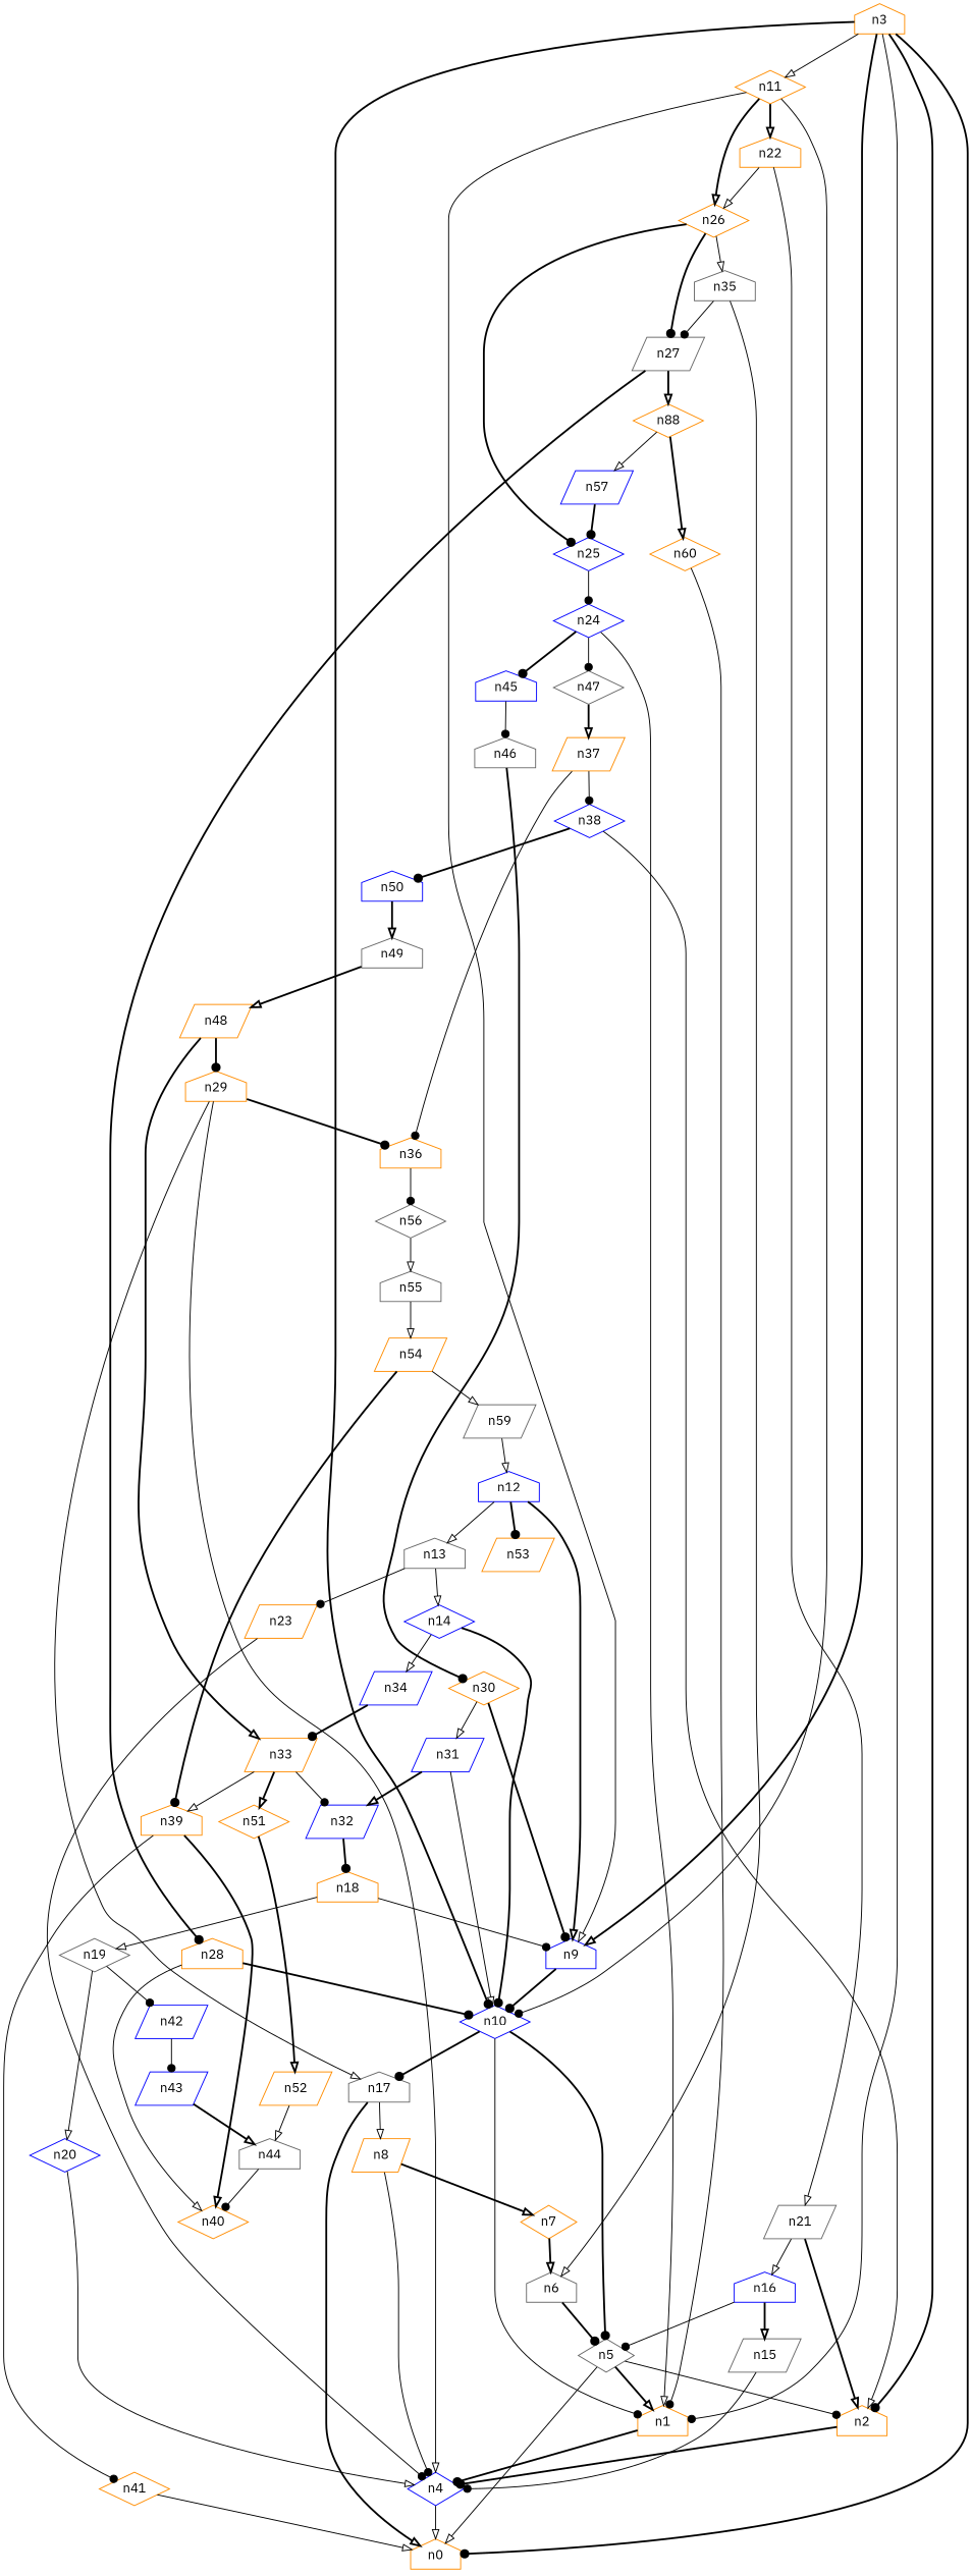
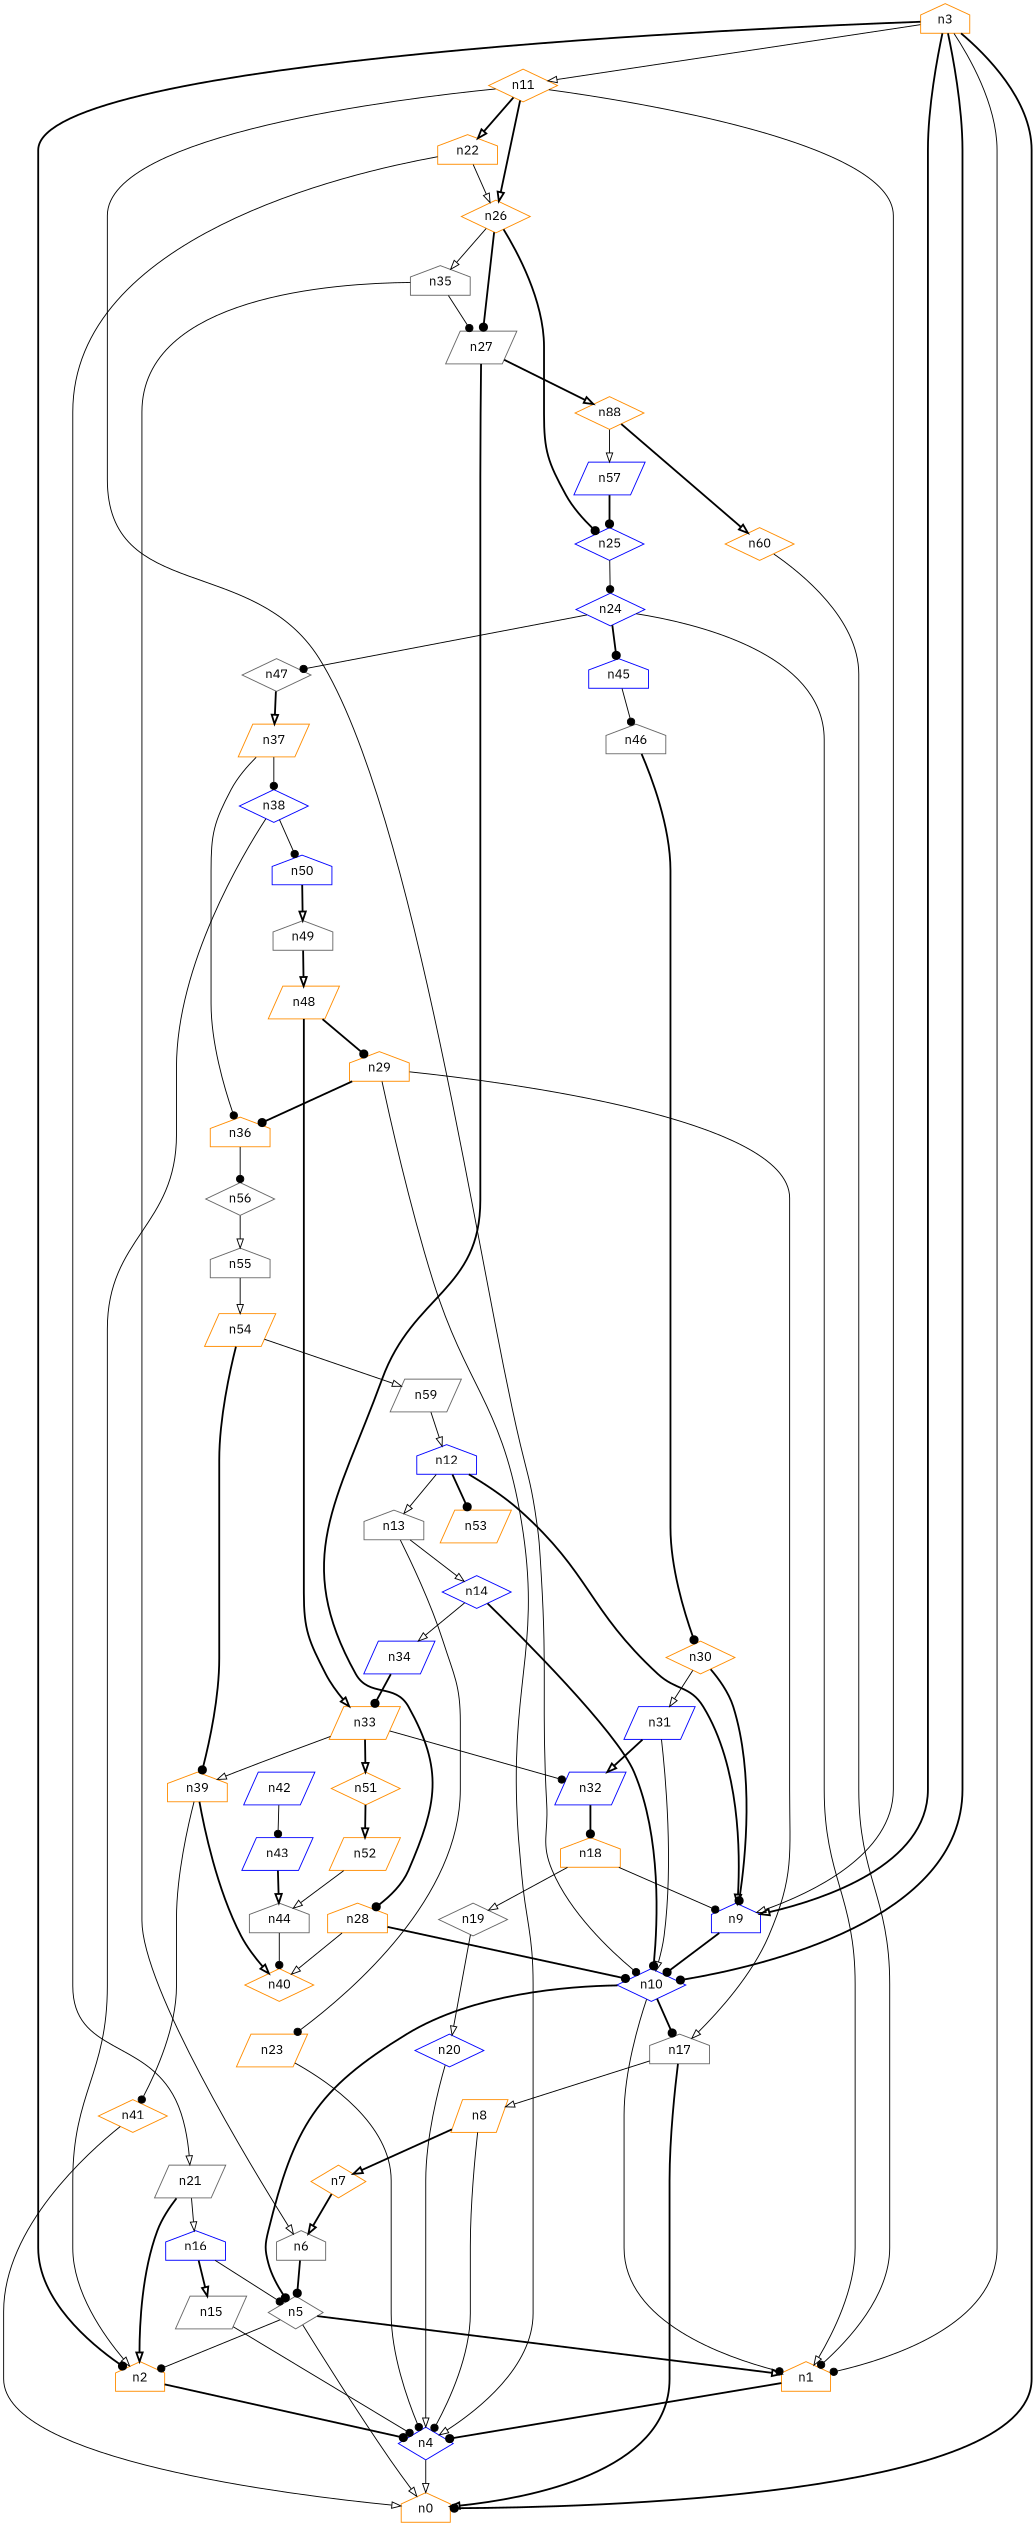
  digraph {
    fontname="IBM Plex Sans"
    node [color=darkorange fontname="IBM Plex Sans" shape=house]
    edge [arrowhead=onormal fontname="IBM Plex Sans" style=solid]
    n4 [color=blue shape=diamond]
    n1
    n0
    n2
    n3
    n9 [color=blue]
    n10 [color=blue shape=diamond]
    n11 [shape=diamond]
    n5 [color=gray40 shape=diamond]
    n17 [color=gray40]
    n22
    n26 [shape=diamond]
    n8 [shape=parallelogram]
    n21 [color=gray40 shape=parallelogram]
    n25 [color=blue shape=diamond]
    n27 [color=gray40 shape=parallelogram]
    n35 [color=gray40]
    n6 [color=gray40]
    n7 [shape=diamond]
    n16 [color=blue]
    n24 [color=blue shape=diamond]
    n28
    n58 [label=n88 shape=diamond]
    n12 [color=blue]
    n13 [color=gray40]
    n53 [shape=parallelogram]
    n14 [color=blue shape=diamond]
    n23 [shape=parallelogram]
    n34 [color=blue shape=parallelogram]
    n33 [shape=parallelogram]
    n39
    n32 [color=blue shape=parallelogram]
    n51 [shape=diamond]
    n15 [color=gray40 shape=parallelogram]
    n18
    n19 [color=gray40 shape=diamond]
    n20 [color=blue shape=diamond]
    n42 [color=blue shape=parallelogram]
    n43 [color=blue shape=parallelogram]
    n44 [color=gray40]
    n45 [color=blue]
    n47 [color=gray40 shape=diamond]
    n46 [color=gray40]
    n37 [shape=parallelogram]
    n30 [shape=diamond]
    n36
    n38 [color=blue shape=diamond]
    n40 [shape=diamond]
    n57 [color=blue shape=parallelogram]
    n60 [shape=diamond]
    n41 [shape=diamond]
    n29
    n56 [color=gray40 shape=diamond]
    n55 [color=gray40]
    n31 [color=blue shape=parallelogram]
    n52 [shape=parallelogram]
    n54 [shape=parallelogram]
    n50 [color=blue]
    n49 [color=gray40]
    n48 [shape=parallelogram]
    n59 [color=gray40 shape=parallelogram]
    n4 -> n0
    n1 -> n4 [arrowhead=dot style=bold]
    n2 -> n4 [arrowhead=dot style=bold]
    n3 -> n1 [arrowhead=dot]
    n3 -> n0 [arrowhead=dot style=bold]
    n3 -> n2 [arrowhead=dot style=bold]
    n3 -> n9 [style=bold]
    n3 -> n10 [arrowhead=dot style=bold]
    n3 -> n11
    n9 -> n10 [arrowhead=dot style=bold]
    n10 -> n1 [arrowhead=dot]
    n10 -> n5 [arrowhead=dot style=bold]
    n10 -> n17 [arrowhead=dot style=bold]
    n11 -> n9
    n11 -> n10 [arrowhead=dot]
    n11 -> n22 [style=bold]
    n11 -> n26 [style=bold]
    n5 -> n1 [style=bold]
    n5 -> n0
    n5 -> n2 [arrowhead=dot]
    n17 -> n0 [style=bold]
    n17 -> n8
    n22 -> n26
    n22 -> n21
    n26 -> n25 [arrowhead=dot style=bold]
    n26 -> n27 [arrowhead=dot style=bold]
    n26 -> n35
    n8 -> n4 [arrowhead=dot]
    n8 -> n7 [style=bold]
    n21 -> n2 [style=bold]
    n21 -> n16
    n25 -> n24 [arrowhead=dot]
    n27 -> n28 [arrowhead=dot style=bold]
    n27 -> n58 [style=bold]
    n35 -> n27 [arrowhead=dot]
    n35 -> n6
    n6 -> n5 [arrowhead=dot style=bold]
    n7 -> n6 [style=bold]
    n16 -> n5 [arrowhead=dot]
    n16 -> n15 [style=bold]
    n24 -> n1
    n24 -> n45 [arrowhead=dot style=bold]
    n24 -> n47 [arrowhead=dot]
    n28 -> n10 [arrowhead=dot style=bold]
    n28 -> n40
    n58 -> n57
    n58 -> n60 [style=bold]
    n12 -> n9 [style=bold]
    n12 -> n13
    n12 -> n53 [arrowhead=dot style=bold]
    n13 -> n14
    n13 -> n23 [arrowhead=dot]
    n14 -> n10 [arrowhead=dot style=bold]
    n14 -> n34
    n23 -> n4 [arrowhead=dot]
    n34 -> n33 [arrowhead=dot style=bold]
    n33 -> n39
    n33 -> n32 [arrowhead=dot]
    n33 -> n51 [style=bold]
    n39 -> n40 [style=bold]
    n39 -> n41 [arrowhead=dot]
    n32 -> n18 [arrowhead=dot style=bold]
    n51 -> n52 [style=bold]
    n15 -> n4 [arrowhead=dot]
    n18 -> n9 [arrowhead=dot]
    n18 -> n19
    n19 -> n20
-   n19 -> n42 [arrowhead=dot]
    n20 -> n4
    n42 -> n43 [arrowhead=dot]
    n43 -> n44 [style=bold]
    n44 -> n40 [arrowhead=dot]
    n45 -> n46 [arrowhead=dot]
    n47 -> n37 [style=bold]
    n46 -> n30 [arrowhead=dot style=bold]
    n37 -> n36 [arrowhead=dot]
    n37 -> n38 [arrowhead=dot]
    n30 -> n9 [arrowhead=dot style=bold]
    n30 -> n31
    n36 -> n56 [arrowhead=dot]
    n38 -> n2
-   n38 -> n50 [arrowhead=dot style=bold]
+   n38 -> n50 [arrowhead=dot]
    n57 -> n25 [arrowhead=dot style=bold]
    n60 -> n1 [arrowhead=dot]
    n41 -> n0
    n29 -> n4
    n29 -> n17
    n29 -> n36 [arrowhead=dot style=bold]
    n56 -> n55
    n55 -> n54
    n31 -> n10
    n31 -> n32 [style=bold]
    n52 -> n44
    n54 -> n39 [arrowhead=dot style=bold]
    n54 -> n59
    n50 -> n49 [style=bold]
    n49 -> n48 [style=bold]
    n48 -> n33 [style=bold]
    n48 -> n29 [arrowhead=dot style=bold]
    n59 -> n12
  }
